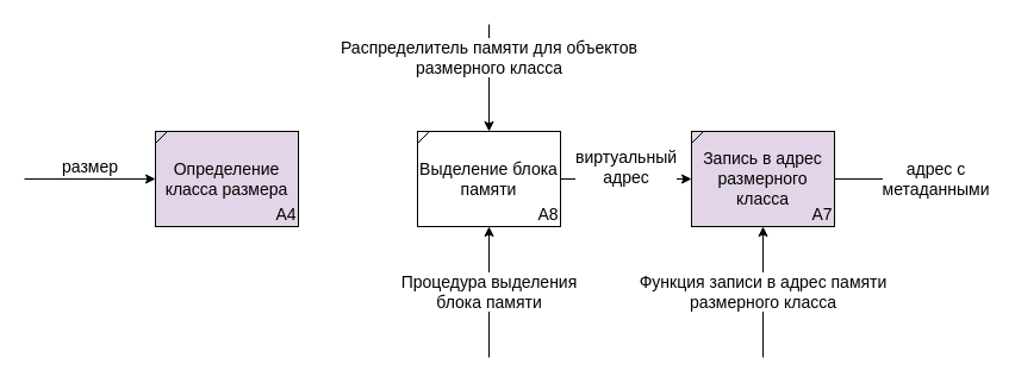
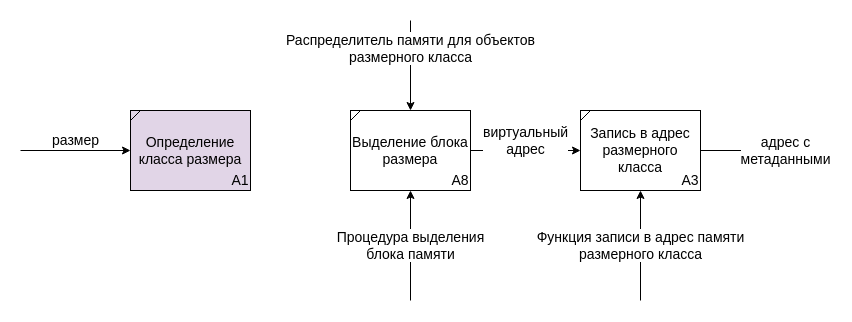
  <mxCell id="0" />
  <mxCell id="1" parent="0" />
  <mxCell id="2" value="&lt;font style=&quot;font-size: 14px&quot;&gt;Определение класса размера&lt;/font&gt;" style="rounded=0;whiteSpace=wrap;html=1;fillColor=#e1d5e7;" parent="1" vertex="1"><mxGeometry x="130" y="110" width="120" height="80" as="geometry" /></mxCell>
  <mxCell id="3" value="размер" style="endArrow=classic;html=1;entryX=0;entryY=0.5;entryDx=0;entryDy=0;fontSize=14;align=center;verticalAlign=middle;" parent="1" target="2" edge="1"><mxGeometry y="10" width="50" height="50" relative="1" as="geometry"><mxPoint x="20" y="150" as="sourcePoint" /><mxPoint x="-150" y="140" as="targetPoint" /><mxPoint as="offset" /></mxGeometry></mxCell>
  <mxCell id="4" value="" style="endArrow=none;html=1;" parent="1" edge="1"><mxGeometry width="50" height="50" relative="1" as="geometry"><mxPoint x="130" y="120" as="sourcePoint" /><mxPoint x="140" y="110" as="targetPoint" /></mxGeometry></mxCell>
- <mxCell id="5" value="Выделение блока памяти" style="rounded=0;whiteSpace=wrap;html=1;fontSize=14;" parent="1" vertex="1"><mxGeometry x="350" y="110" width="120" height="80" as="geometry" /></mxCell>
+ <mxCell id="5" value="Выделение блока размера" style="rounded=0;whiteSpace=wrap;html=1;fontSize=14;" parent="1" vertex="1"><mxGeometry x="350" y="110" width="120" height="80" as="geometry" /></mxCell>
  <mxCell id="6" value="" style="endArrow=none;html=1;" parent="1" edge="1"><mxGeometry width="50" height="50" relative="1" as="geometry"><mxPoint x="350" y="120" as="sourcePoint" /><mxPoint x="360" y="110" as="targetPoint" /></mxGeometry></mxCell>
  <mxCell id="7" value="&lt;div&gt;виртуальный&lt;/div&gt;&lt;div&gt;адрес&lt;/div&gt;" style="endArrow=classic;html=1;fontSize=14;align=center;entryX=0;entryY=0.5;entryDx=0;entryDy=0;" parent="1" target="11" edge="1"><mxGeometry y="10" width="50" height="50" relative="1" as="geometry"><mxPoint x="470" y="150" as="sourcePoint" /><mxPoint x="550" y="150" as="targetPoint" /><mxPoint as="offset" /></mxGeometry></mxCell>
  <mxCell id="8" value="&lt;div&gt;Распределитель памяти для объектов&lt;/div&gt;&lt;div&gt;размерного класса&lt;/div&gt;" style="endArrow=classic;html=1;fontSize=14;align=center;entryX=0.5;entryY=0;entryDx=0;entryDy=0;" parent="1" target="5" edge="1"><mxGeometry x="-0.385" width="50" height="50" relative="1" as="geometry"><mxPoint x="410" y="20" as="sourcePoint" /><mxPoint x="410" y="-20" as="targetPoint" /><mxPoint as="offset" /></mxGeometry></mxCell>
  <mxCell id="9" value="&lt;div&gt;Процедура выделения&lt;/div&gt;&lt;div&gt;блока памяти&lt;/div&gt;" style="endArrow=classic;html=1;fontSize=14;align=center;entryX=0.5;entryY=1;entryDx=0;entryDy=0;" parent="1" target="5" edge="1"><mxGeometry width="50" height="50" relative="1" as="geometry"><mxPoint x="410" y="300" as="sourcePoint" /><mxPoint x="450" y="220" as="targetPoint" /></mxGeometry></mxCell>
  <mxCell id="10" value="&lt;div&gt;адрес с&lt;/div&gt;&lt;div&gt;метаданными&lt;br&gt;&lt;/div&gt;" style="edgeStyle=orthogonalEdgeStyle;rounded=0;orthogonalLoop=1;jettySize=auto;html=1;fontSize=14;align=center;" parent="1" source="11" edge="1"><mxGeometry y="20" relative="1" as="geometry"><mxPoint x="830" y="150" as="targetPoint" /><mxPoint as="offset" /></mxGeometry></mxCell>
- <mxCell id="11" value="Запись в адрес размерного класса" style="rounded=0;whiteSpace=wrap;html=1;fontSize=14;fillColor=#e1d5e7;" parent="1" vertex="1"><mxGeometry x="580" y="110" width="120" height="80" as="geometry" /></mxCell>
+ <mxCell id="11" value="Запись в адрес размерного класса" style="rounded=0;whiteSpace=wrap;html=1;fontSize=14;" parent="1" vertex="1"><mxGeometry x="580" y="110" width="120" height="80" as="geometry" /></mxCell>
  <mxCell id="12" value="&lt;div&gt;Функция записи в адрес памяти&lt;br&gt;&lt;/div&gt;&lt;div&gt;размерного класса&lt;/div&gt;" style="endArrow=classic;html=1;fontSize=14;align=center;entryX=0.5;entryY=1;entryDx=0;entryDy=0;" parent="1" target="11" edge="1"><mxGeometry width="50" height="50" relative="1" as="geometry"><mxPoint x="640" y="300" as="sourcePoint" /><mxPoint x="650" y="250" as="targetPoint" /></mxGeometry></mxCell>
  <mxCell id="13" value="" style="endArrow=none;html=1;" parent="1" edge="1"><mxGeometry width="50" height="50" relative="1" as="geometry"><mxPoint x="580" y="120" as="sourcePoint" /><mxPoint x="590" y="110" as="targetPoint" /></mxGeometry></mxCell>
- <mxCell id="14" value="А7" style="text;html=1;strokeColor=none;fillColor=none;align=center;verticalAlign=middle;whiteSpace=wrap;rounded=0;fontSize=14;" parent="1" vertex="1"><mxGeometry x="670" y="170" width="40" height="20" as="geometry" /></mxCell>
+ <mxCell id="14" value="А3" style="text;html=1;strokeColor=none;fillColor=none;align=center;verticalAlign=middle;whiteSpace=wrap;rounded=0;fontSize=14;" parent="1" vertex="1"><mxGeometry x="670" y="170" width="40" height="20" as="geometry" /></mxCell>
  <mxCell id="15" value="А8" style="text;html=1;strokeColor=none;fillColor=none;align=center;verticalAlign=middle;whiteSpace=wrap;rounded=0;fontSize=14;" parent="1" vertex="1"><mxGeometry x="440" y="170" width="40" height="20" as="geometry" /></mxCell>
- <mxCell id="16" value="А4" style="text;html=1;strokeColor=none;fillColor=none;align=center;verticalAlign=middle;whiteSpace=wrap;rounded=0;fontSize=14;" parent="1" vertex="1"><mxGeometry x="220" y="170" width="40" height="20" as="geometry" /></mxCell>
+ <mxCell id="16" value="А1" style="text;html=1;strokeColor=none;fillColor=none;align=center;verticalAlign=middle;whiteSpace=wrap;rounded=0;fontSize=14;" parent="1" vertex="1"><mxGeometry x="220" y="170" width="40" height="20" as="geometry" /></mxCell>
